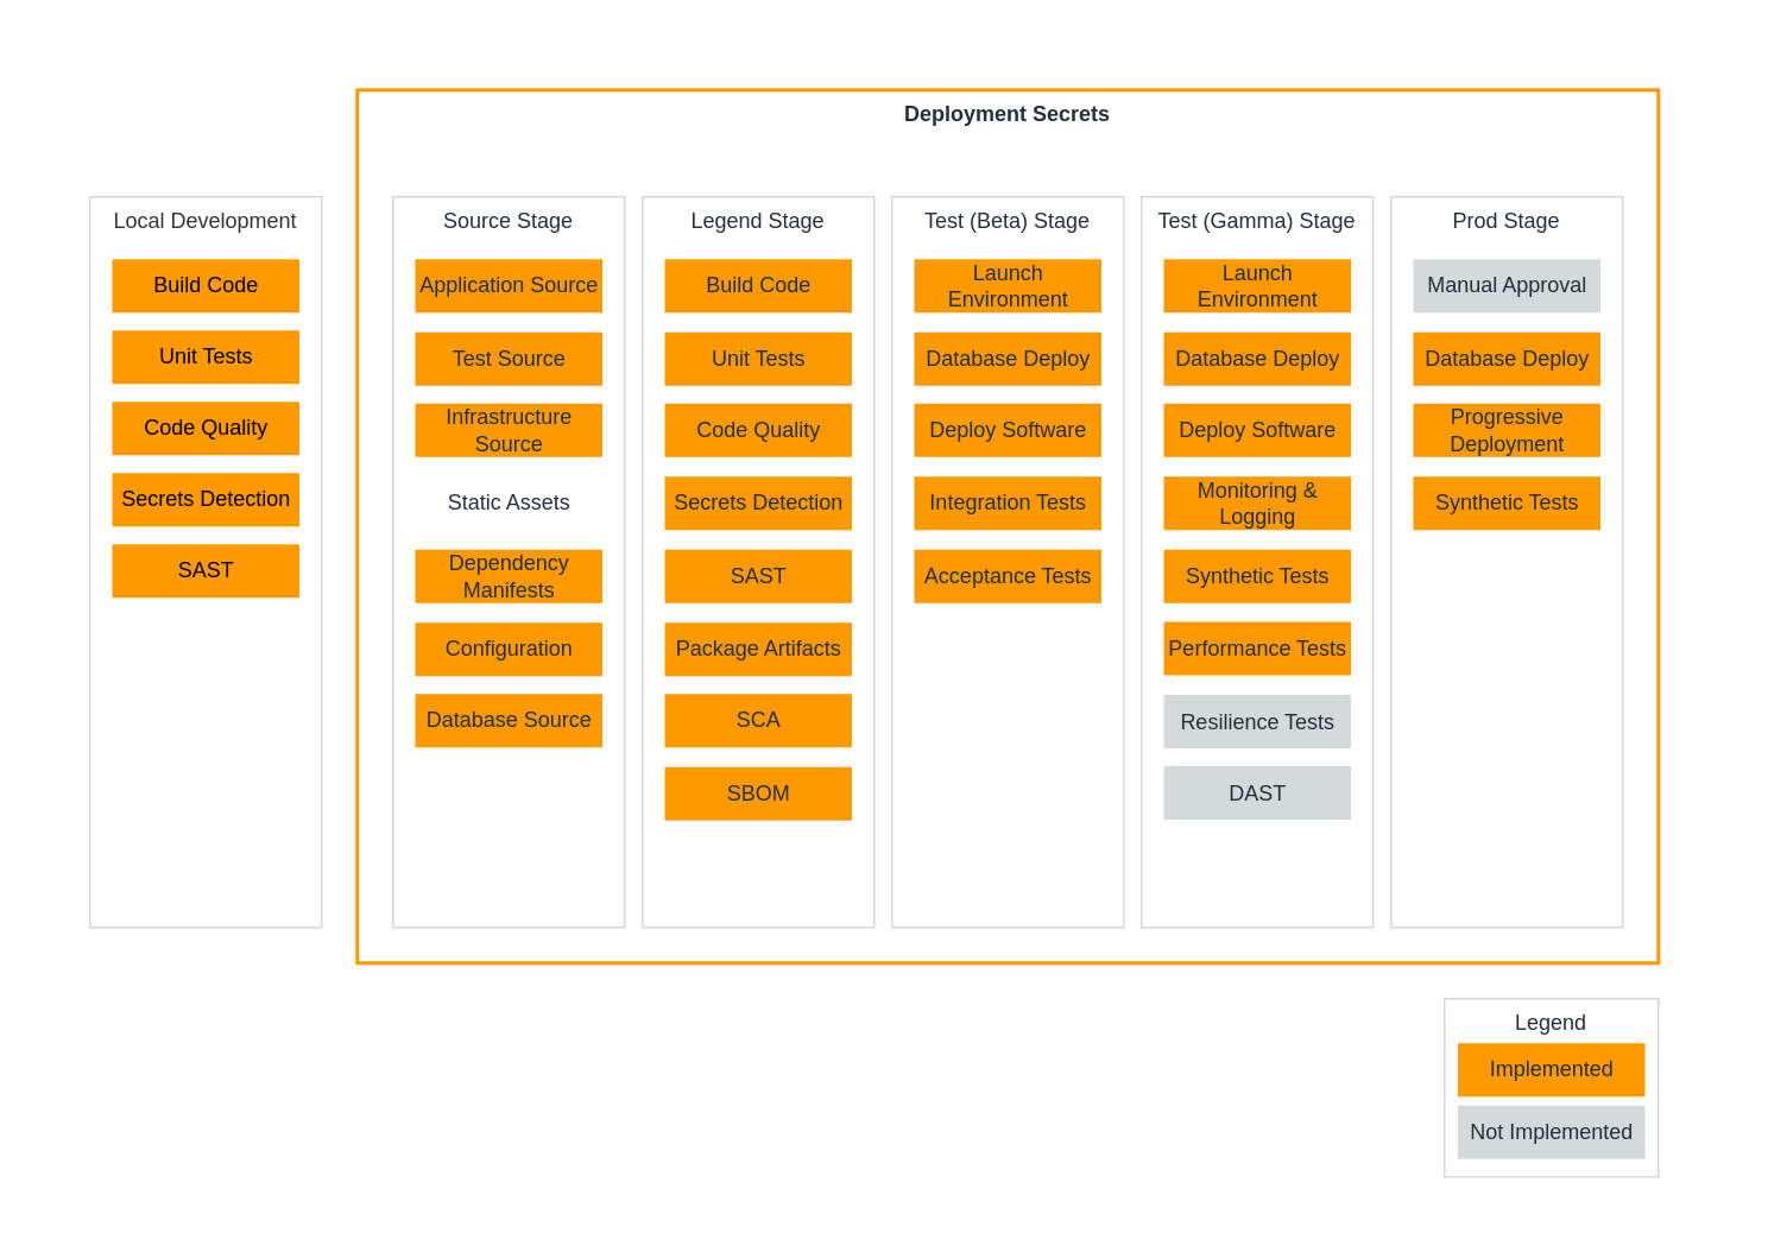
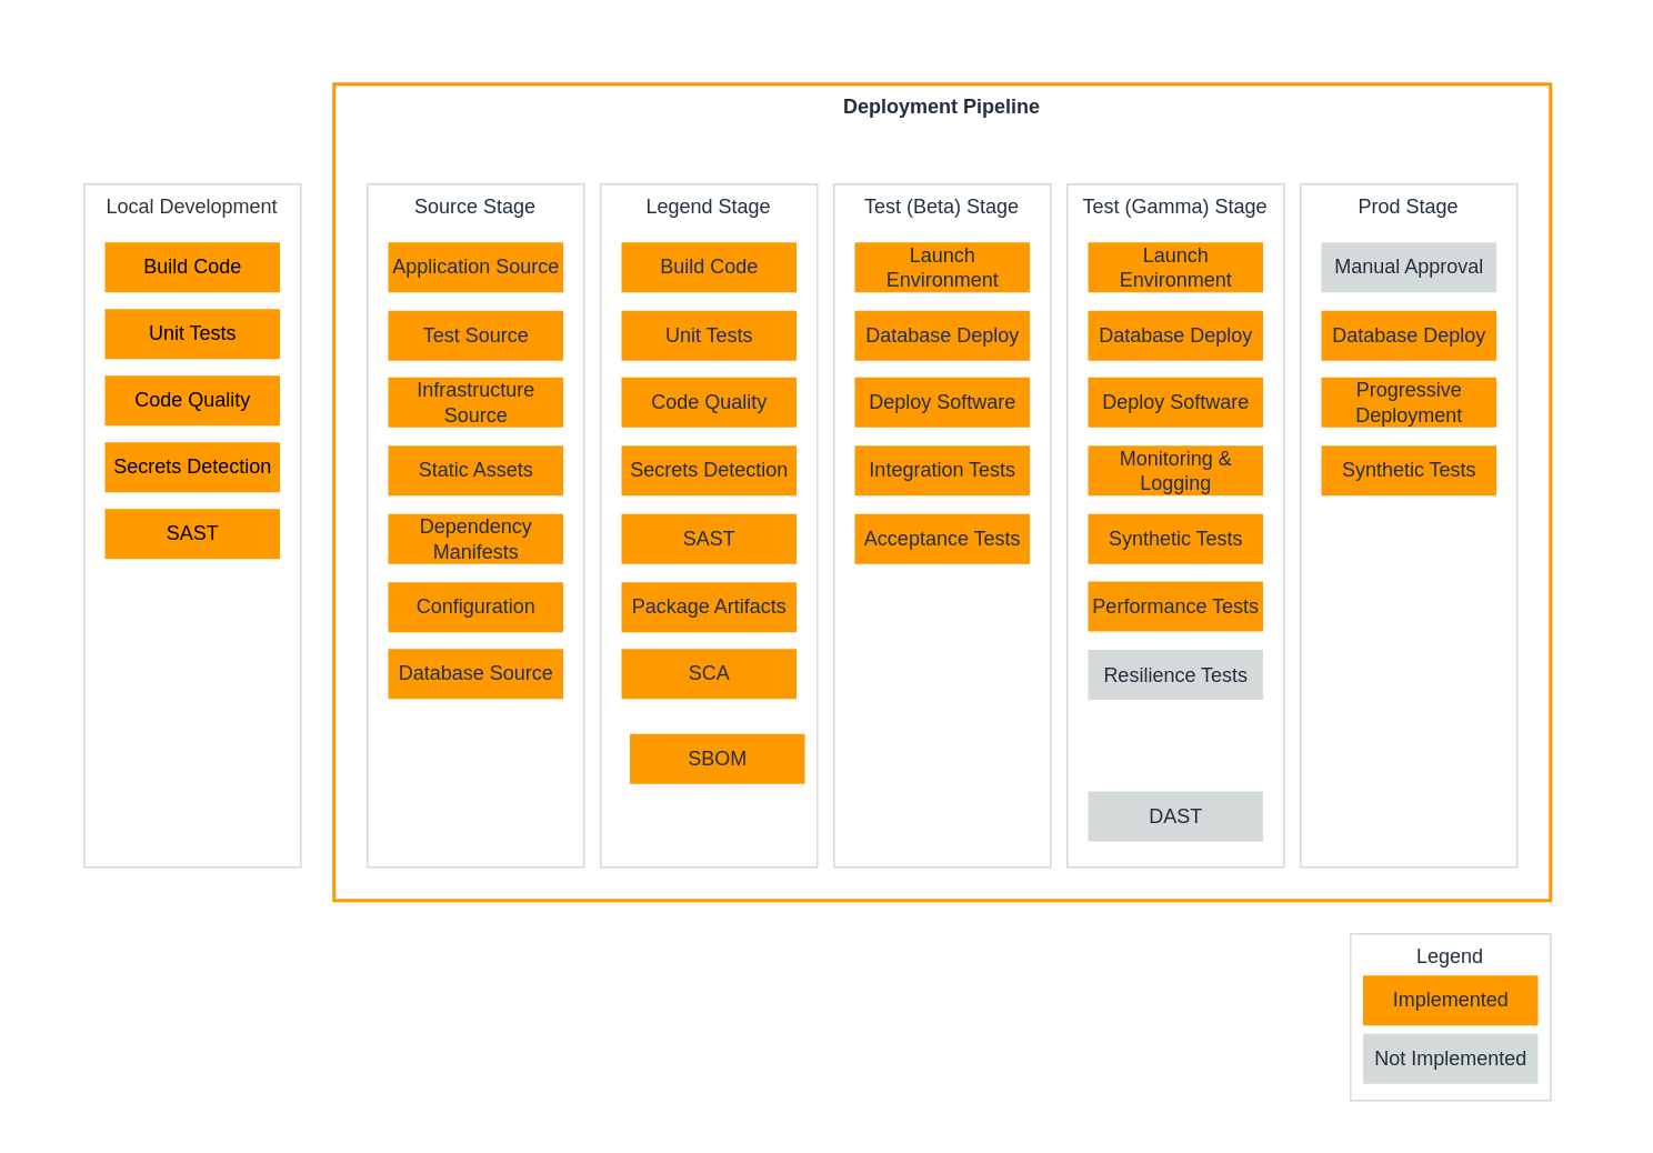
  <mxCell id="0" />
  <mxCell id="1" parent="0" />
  <mxCell id="2" value="" style="fillColor=#FFFFFF;strokeColor=none;dashed=0;verticalAlign=top;fontStyle=0;fontColor=#232F3D;shadow=0;" parent="1" vertex="1"><mxGeometry x="20" y="20" width="950" height="650" as="geometry" /></mxCell>
- <mxCell id="3" value="Deployment Secrets" style="fillColor=none;strokeColor=#FF9900;verticalAlign=top;fontStyle=1;fontColor=#232F3D;strokeWidth=2;shadow=0;" parent="1" vertex="1"><mxGeometry x="200" y="50" width="730" height="490" as="geometry" /></mxCell>
+ <mxCell id="3" value="Deployment Pipeline" style="fillColor=none;strokeColor=#FF9900;verticalAlign=top;fontStyle=1;fontColor=#232F3D;strokeWidth=2;shadow=0;" parent="1" vertex="1"><mxGeometry x="200" y="50" width="730" height="490" as="geometry" /></mxCell>
  <mxCell id="4" value="Legend" style="rounded=0;whiteSpace=wrap;html=1;fillColor=#FFFFFF;strokeColor=#D4DADA;fontColor=#232F3D;verticalAlign=top;shadow=0;glass=0;" parent="1" vertex="1"><mxGeometry x="810" y="560" width="120" height="100" as="geometry" /></mxCell>
  <mxCell id="5" value="Implemented" style="rounded=0;whiteSpace=wrap;html=1;fillColor=#ff9900;strokeColor=none;fontColor=#232F3D;shadow=0;" parent="1" vertex="1"><mxGeometry x="817.5" y="585" width="105" height="30" as="geometry" /></mxCell>
  <mxCell id="6" value="Not Implemented" style="rounded=0;whiteSpace=wrap;html=1;fillColor=#d4dada;strokeColor=none;fontColor=#232F3D;shadow=0;" parent="1" vertex="1"><mxGeometry x="817.5" y="620" width="105" height="30" as="geometry" /></mxCell>
  <mxCell id="7" value="Source Stage" style="fillColor=#FFFFFF;strokeColor=#D4DADA;verticalAlign=top;fontStyle=0;fontColor=#232F3D;shadow=0;" parent="1" vertex="1"><mxGeometry x="220" y="110" width="130" height="410" as="geometry" /></mxCell>
  <mxCell id="8" value="Legend Stage" style="fillColor=#FFFFFF;strokeColor=#D4DADA;verticalAlign=top;fontStyle=0;fontColor=#232F3D;shadow=0;" parent="1" vertex="1"><mxGeometry x="360" y="110" width="130" height="410" as="geometry" /></mxCell>
  <mxCell id="9" value="Test (Beta) Stage" style="fillColor=#FFFFFF;strokeColor=#D4DADA;verticalAlign=top;fontStyle=0;fontColor=#232F3D;shadow=0;" parent="1" vertex="1"><mxGeometry x="500" y="110" width="130" height="410" as="geometry" /></mxCell>
  <mxCell id="10" value="Test (Gamma) Stage" style="fillColor=#FFFFFF;strokeColor=#D4DADA;verticalAlign=top;fontStyle=0;fontColor=#232F3D;shadow=0;" parent="1" vertex="1"><mxGeometry x="640" y="110" width="130" height="410" as="geometry" /></mxCell>
  <mxCell id="11" value="Prod Stage" style="fillColor=#FFFFFF;strokeColor=#D4DADA;verticalAlign=top;fontStyle=0;fontColor=#232F3D;shadow=0;glass=0;sketch=0;" parent="1" vertex="1"><mxGeometry x="780" y="110" width="130" height="410" as="geometry" /></mxCell>
  <mxCell id="12" value="Build Code" style="rounded=0;whiteSpace=wrap;html=1;fillColor=#ff9900;strokeColor=none;fontColor=#232F3D;shadow=0;" parent="1" vertex="1"><mxGeometry x="372.5" y="145" width="105" height="30" as="geometry" /></mxCell>
  <mxCell id="13" value="Unit Tests" style="rounded=0;whiteSpace=wrap;html=1;fillColor=#ff9900;strokeColor=none;fontColor=#232F3D;shadow=0;" parent="1" vertex="1"><mxGeometry x="372.5" y="186" width="105" height="30" as="geometry" /></mxCell>
  <mxCell id="14" value="Secrets Detection" style="rounded=0;whiteSpace=wrap;html=1;fillColor=#ff9900;strokeColor=none;fontColor=#232F3D;shadow=0;" parent="1" vertex="1"><mxGeometry x="372.5" y="267" width="105" height="30" as="geometry" /></mxCell>
  <mxCell id="15" value="Code Quality&lt;span style=&quot;font-family: monospace; font-size: 0px;&quot;&gt;%3CmxGraphModel%3E%3Croot%3E%3CmxCell%20id%3D%220%22%2F%3E%3CmxCell%20id%3D%221%22%20parent%3D%220%22%2F%3E%3CmxCell%20id%3D%222%22%20value%3D%22Secrets%20Detection%22%20style%3D%22rounded%3D0%3BwhiteSpace%3Dwrap%3Bhtml%3D1%3BfillColor%3D%23ff9900%3BstrokeColor%3D%23000000%3BfontColor%3D%23000000%3B%22%20vertex%3D%221%22%20parent%3D%221%22%3E%3CmxGeometry%20x%3D%22110%22%20y%3D%22320%22%20width%3D%22110%22%20height%3D%2240%22%20as%3D%22geometry%22%2F%3E%3C%2FmxCell%3E%3C%2Froot%3E%3C%2FmxGraphModel%3E&lt;/span&gt;" style="rounded=0;whiteSpace=wrap;html=1;fillColor=#ff9900;strokeColor=none;fontColor=#232F3D;shadow=0;" parent="1" vertex="1"><mxGeometry x="372.5" y="226" width="105" height="30" as="geometry" /></mxCell>
  <mxCell id="16" value="SAST" style="rounded=0;whiteSpace=wrap;html=1;fillColor=#FF9900;strokeColor=none;fontColor=#232F3D;shadow=0;" parent="1" vertex="1"><mxGeometry x="372.5" y="308" width="105" height="30" as="geometry" /></mxCell>
  <mxCell id="17" value="Package Artifacts" style="rounded=0;whiteSpace=wrap;html=1;fillColor=#ff9900;strokeColor=none;fontColor=#232F3D;shadow=0;" parent="1" vertex="1"><mxGeometry x="372.5" y="349" width="105" height="30" as="geometry" /></mxCell>
  <mxCell id="18" value="SCA" style="rounded=0;whiteSpace=wrap;html=1;fillColor=#ff9900;strokeColor=none;fontColor=#232F3D;shadow=0;" parent="1" vertex="1"><mxGeometry x="372.5" y="389" width="105" height="30" as="geometry" /></mxCell>
- <mxCell id="19" value="SBOM" style="rounded=0;whiteSpace=wrap;html=1;fillColor=#ff9900;strokeColor=none;fontColor=#232F3D;shadow=0;" parent="1" vertex="1"><mxGeometry x="372.5" y="430" width="105" height="30" as="geometry" /></mxCell>
+ <mxCell id="19" value="SBOM" style="rounded=0;whiteSpace=wrap;html=1;fillColor=#ff9900;strokeColor=none;fontColor=#232F3D;shadow=0;" parent="1" vertex="1"><mxGeometry x="377.5" y="440" width="105" height="30" as="geometry" /></mxCell>
  <mxCell id="20" value="Application Source" style="rounded=0;whiteSpace=wrap;html=1;fillColor=#ff9900;strokeColor=none;fontColor=#232F3D;shadow=0;" parent="1" vertex="1"><mxGeometry x="232.5" y="145" width="105" height="30" as="geometry" /></mxCell>
  <mxCell id="21" value="Test Source" style="rounded=0;whiteSpace=wrap;html=1;fillColor=#ff9900;strokeColor=none;fontColor=#232F3D;shadow=0;" parent="1" vertex="1"><mxGeometry x="232.5" y="186" width="105" height="30" as="geometry" /></mxCell>
- <mxCell id="22" value="Static Assets" style="rounded=0;whiteSpace=wrap;html=1;fillColor=#ffffff;strokeColor=none;fontColor=#232F3D;shadow=0;" parent="1" vertex="1"><mxGeometry x="232.5" y="267" width="105" height="30" as="geometry" /></mxCell>
+ <mxCell id="22" value="Static Assets" style="rounded=0;whiteSpace=wrap;html=1;fillColor=#ff9900;strokeColor=none;fontColor=#232F3D;shadow=0;" parent="1" vertex="1"><mxGeometry x="232.5" y="267" width="105" height="30" as="geometry" /></mxCell>
  <mxCell id="23" value="Infrastructure Source" style="rounded=0;whiteSpace=wrap;html=1;fillColor=#ff9900;strokeColor=none;fontColor=#232F3D;shadow=0;" parent="1" vertex="1"><mxGeometry x="232.5" y="226" width="105" height="30" as="geometry" /></mxCell>
  <mxCell id="24" value="Dependency Manifests" style="rounded=0;whiteSpace=wrap;html=1;fillColor=#ff9900;strokeColor=none;fontColor=#232F3D;shadow=0;" parent="1" vertex="1"><mxGeometry x="232.5" y="308" width="105" height="30" as="geometry" /></mxCell>
  <mxCell id="25" value="Configuration" style="rounded=0;whiteSpace=wrap;html=1;fillColor=#ff9900;strokeColor=none;fontColor=#232F3D;shadow=0;" parent="1" vertex="1"><mxGeometry x="232.5" y="349" width="105" height="30" as="geometry" /></mxCell>
  <mxCell id="26" value="Database Source" style="rounded=0;whiteSpace=wrap;html=1;fillColor=#FF9900;strokeColor=none;fontColor=#232F3D;shadow=0;" parent="1" vertex="1"><mxGeometry x="232.5" y="389" width="105" height="30" as="geometry" /></mxCell>
  <mxCell id="27" value="Launch Environment" style="rounded=0;whiteSpace=wrap;html=1;fillColor=#FF9900;strokeColor=none;fontColor=#232F3D;shadow=0;" parent="1" vertex="1"><mxGeometry x="512.5" y="145" width="105" height="30" as="geometry" /></mxCell>
  <mxCell id="28" value="Integration Tests" style="rounded=0;whiteSpace=wrap;html=1;fillColor=#ff9900;strokeColor=none;fontColor=#232F3D;shadow=0;" parent="1" vertex="1"><mxGeometry x="512.5" y="267" width="105" height="30" as="geometry" /></mxCell>
  <mxCell id="29" value="Acceptance Tests" style="rounded=0;whiteSpace=wrap;html=1;fillColor=#ff9900;strokeColor=none;fontColor=#232F3D;shadow=0;" parent="1" vertex="1"><mxGeometry x="512.5" y="308" width="105" height="30" as="geometry" /></mxCell>
  <mxCell id="30" value="Database Deploy" style="rounded=0;whiteSpace=wrap;html=1;fillColor=#FF9900;strokeColor=none;fontColor=#232F3D;shadow=0;" parent="1" vertex="1"><mxGeometry x="512.5" y="186" width="105" height="30" as="geometry" /></mxCell>
  <mxCell id="31" value="Deploy Software" style="rounded=0;whiteSpace=wrap;html=1;fillColor=#FF9900;strokeColor=none;fontColor=#232F3D;shadow=0;" parent="1" vertex="1"><mxGeometry x="512.5" y="226" width="105" height="30" as="geometry" /></mxCell>
  <mxCell id="32" value="Launch Environment" style="rounded=0;whiteSpace=wrap;html=1;fillColor=#ff9900;strokeColor=none;fontColor=#232F3D;shadow=0;" parent="1" vertex="1"><mxGeometry x="652.5" y="145" width="105" height="30" as="geometry" /></mxCell>
  <mxCell id="33" value="Database Deploy" style="rounded=0;whiteSpace=wrap;html=1;fillColor=#ff9900;strokeColor=none;fontColor=#232F3D;shadow=0;" parent="1" vertex="1"><mxGeometry x="652.5" y="186" width="105" height="30" as="geometry" /></mxCell>
  <mxCell id="34" value="Monitoring &amp;amp; Logging" style="rounded=0;whiteSpace=wrap;html=1;fillColor=#ff9900;strokeColor=none;fontColor=#232F3D;shadow=0;" parent="1" vertex="1"><mxGeometry x="652.5" y="267" width="105" height="30" as="geometry" /></mxCell>
  <mxCell id="35" value="Deploy Software" style="rounded=0;whiteSpace=wrap;html=1;fillColor=#ff9900;strokeColor=none;fontColor=#232F3D;shadow=0;" parent="1" vertex="1"><mxGeometry x="652.5" y="226" width="105" height="30" as="geometry" /></mxCell>
  <mxCell id="36" value="Synthetic Tests" style="rounded=0;whiteSpace=wrap;html=1;fillColor=#ff9900;strokeColor=none;fontColor=#232F3D;shadow=0;" parent="1" vertex="1"><mxGeometry x="652.5" y="308" width="105" height="30" as="geometry" /></mxCell>
  <mxCell id="37" value="Performance Tests" style="rounded=0;whiteSpace=wrap;html=1;fillColor=#FF9900;strokeColor=none;fontColor=#232F3D;shadow=0;" parent="1" vertex="1"><mxGeometry x="652.5" y="348.5" width="105" height="30" as="geometry" /></mxCell>
  <mxCell id="38" value="Resilience Tests" style="rounded=0;whiteSpace=wrap;html=1;fillColor=#D4DADA;strokeColor=none;fontColor=#232F3D;shadow=0;" parent="1" vertex="1"><mxGeometry x="652.5" y="389.5" width="105" height="30" as="geometry" /></mxCell>
- <mxCell id="39" value="DAST" style="rounded=0;whiteSpace=wrap;html=1;fillColor=#D4DADA;strokeColor=none;fontColor=#232F3D;shadow=0;" parent="1" vertex="1"><mxGeometry x="652.5" y="429.5" width="105" height="30" as="geometry" /></mxCell>
+ <mxCell id="39" value="DAST" style="rounded=0;whiteSpace=wrap;html=1;fillColor=#D4DADA;strokeColor=none;fontColor=#232F3D;shadow=0;" parent="1" vertex="1"><mxGeometry x="652.5" y="474.5" width="105" height="30" as="geometry" /></mxCell>
  <mxCell id="40" value="Manual Approval" style="rounded=0;whiteSpace=wrap;html=1;fillColor=#D4DADA;strokeColor=none;fontColor=#232F3D;shadow=0;" parent="1" vertex="1"><mxGeometry x="792.5" y="145" width="105" height="30" as="geometry" /></mxCell>
  <mxCell id="41" value="Database Deploy" style="rounded=0;whiteSpace=wrap;html=1;fillColor=#ff9900;strokeColor=none;fontColor=#232F3D;shadow=0;" parent="1" vertex="1"><mxGeometry x="792.5" y="186" width="105" height="30" as="geometry" /></mxCell>
  <mxCell id="42" value="Synthetic Tests" style="rounded=0;whiteSpace=wrap;html=1;fillColor=#ff9900;strokeColor=none;fontColor=#232F3D;shadow=0;" parent="1" vertex="1"><mxGeometry x="792.5" y="267" width="105" height="30" as="geometry" /></mxCell>
  <mxCell id="43" value="Progressive Deployment" style="rounded=0;whiteSpace=wrap;html=1;fillColor=#ff9900;strokeColor=none;fontColor=#232F3D;shadow=0;" parent="1" vertex="1"><mxGeometry x="792.5" y="226" width="105" height="30" as="geometry" /></mxCell>
  <mxCell id="44" value="Local Development" style="fillColor=#FFFFFF;strokeColor=#D4DADA;verticalAlign=top;fontStyle=0;fontColor=#333333;shadow=0;" parent="1" vertex="1"><mxGeometry x="50" y="110" width="130" height="410" as="geometry" /></mxCell>
  <mxCell id="45" value="Build Code" style="rounded=0;whiteSpace=wrap;html=1;fillColor=#ff9900;strokeColor=none;fontColor=#000000;shadow=0;" parent="1" vertex="1"><mxGeometry x="62.5" y="145" width="105" height="30" as="geometry" /></mxCell>
  <mxCell id="46" value="Unit Tests" style="rounded=0;whiteSpace=wrap;html=1;fillColor=#ff9900;strokeColor=none;fontColor=#000000;shadow=0;" parent="1" vertex="1"><mxGeometry x="62.5" y="185" width="105" height="30" as="geometry" /></mxCell>
  <mxCell id="47" value="Secrets Detection" style="rounded=0;whiteSpace=wrap;html=1;fillColor=#ff9900;strokeColor=none;fontColor=#000000;shadow=0;" parent="1" vertex="1"><mxGeometry x="62.5" y="265" width="105" height="30" as="geometry" /></mxCell>
  <mxCell id="48" value="Code Quality&lt;span style=&quot;color: rgba(0 , 0 , 0 , 0) ; font-family: monospace ; font-size: 0px&quot;&gt;%3CmxGraphModel%3E%3Croot%3E%3CmxCell%20id%3D%220%22%2F%3E%3CmxCell%20id%3D%221%22%20parent%3D%220%22%2F%3E%3CmxCell%20id%3D%222%22%20value%3D%22Secrets%20Detection%22%20style%3D%22rounded%3D0%3BwhiteSpace%3Dwrap%3Bhtml%3D1%3BfillColor%3D%23ff9900%3BstrokeColor%3D%23000000%3BfontColor%3D%23000000%3B%22%20vertex%3D%221%22%20parent%3D%221%22%3E%3CmxGeometry%20x%3D%22110%22%20y%3D%22320%22%20width%3D%22110%22%20height%3D%2240%22%20as%3D%22geometry%22%2F%3E%3C%2FmxCell%3E%3C%2Froot%3E%3C%2FmxGraphModel%3E&lt;/span&gt;" style="rounded=0;whiteSpace=wrap;html=1;fillColor=#ff9900;strokeColor=none;fontColor=#000000;shadow=0;" parent="1" vertex="1"><mxGeometry x="62.5" y="225" width="105" height="30" as="geometry" /></mxCell>
  <mxCell id="49" value="SAST" style="rounded=0;whiteSpace=wrap;html=1;fillColor=#ff9900;strokeColor=none;fontColor=#000000;shadow=0;" parent="1" vertex="1"><mxGeometry x="62.5" y="305" width="105" height="30" as="geometry" /></mxCell>
